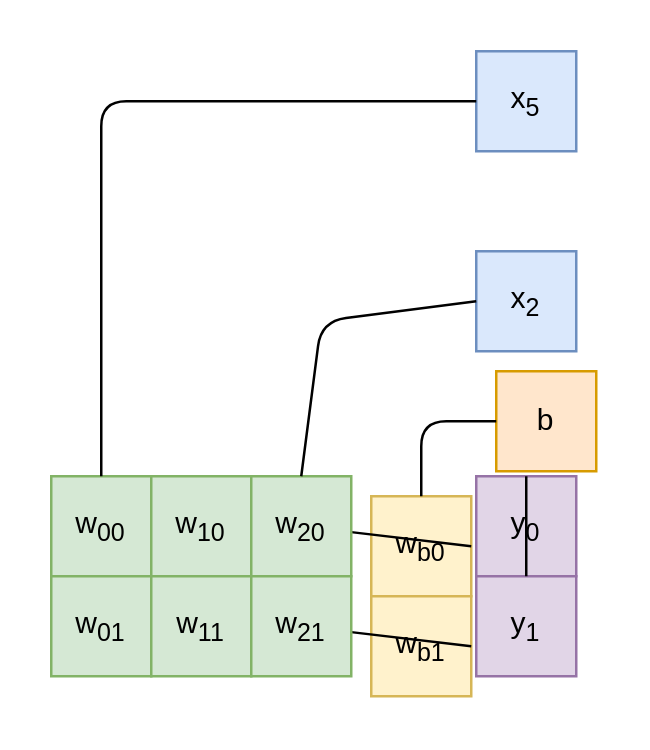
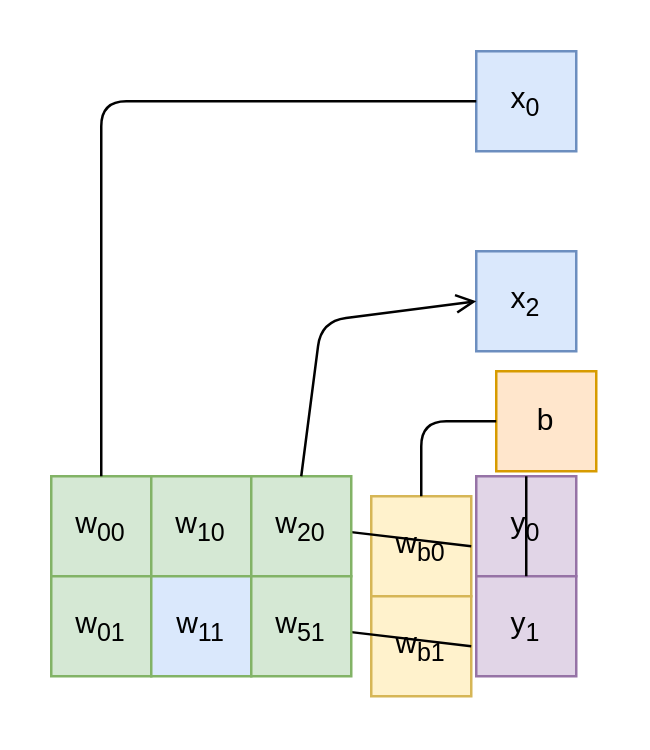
  <mxCell id="0" />
  <mxCell id="1" parent="0" />
- <mxCell id="2" value="x&lt;sub&gt;5&lt;/sub&gt;" style="rounded=0;whiteSpace=wrap;html=1;fillColor=#dae8fc;strokeColor=#6c8ebf;" parent="1" vertex="1"><mxGeometry x="190" y="20" width="40" height="40" as="geometry" /></mxCell>
+ <mxCell id="2" value="x&lt;sub&gt;0&lt;/sub&gt;" style="rounded=0;whiteSpace=wrap;html=1;fillColor=#dae8fc;strokeColor=#6c8ebf;" parent="1" vertex="1"><mxGeometry x="190" y="20" width="40" height="40" as="geometry" /></mxCell>
  <mxCell id="3" value="b" style="rounded=0;whiteSpace=wrap;html=1;fillColor=#ffe6cc;strokeColor=#d79b00;" parent="1" vertex="1"><mxGeometry x="198" y="148" width="40" height="40" as="geometry" /></mxCell>
  <mxCell id="4" value="w&lt;sub&gt;00&lt;/sub&gt;" style="whiteSpace=wrap;html=1;aspect=fixed;fillColor=#d5e8d4;strokeColor=#82b366;" parent="1" vertex="1"><mxGeometry x="20" y="190" width="40" height="40" as="geometry" /></mxCell>
  <mxCell id="5" value="w&lt;sub&gt;10&lt;/sub&gt;" style="whiteSpace=wrap;html=1;aspect=fixed;fillColor=#d5e8d4;strokeColor=#82b366;" parent="1" vertex="1"><mxGeometry x="60" y="190" width="40" height="40" as="geometry" /></mxCell>
  <mxCell id="6" value="w&lt;sub&gt;b0&lt;/sub&gt;" style="whiteSpace=wrap;html=1;aspect=fixed;fillColor=#fff2cc;strokeColor=#d6b656;" parent="1" vertex="1"><mxGeometry x="148" y="198" width="40" height="40" as="geometry" /></mxCell>
  <mxCell id="7" value="w&lt;sub&gt;01&lt;/sub&gt;" style="whiteSpace=wrap;html=1;aspect=fixed;fillColor=#d5e8d4;strokeColor=#82b366;" parent="1" vertex="1"><mxGeometry x="20" y="230" width="40" height="40" as="geometry" /></mxCell>
- <mxCell id="8" value="w&lt;sub&gt;11&lt;/sub&gt;" style="whiteSpace=wrap;html=1;aspect=fixed;fillColor=#d5e8d4;strokeColor=#82b366;" parent="1" vertex="1"><mxGeometry x="60" y="230" width="40" height="40" as="geometry" /></mxCell>
+ <mxCell id="8" value="w&lt;sub&gt;11&lt;/sub&gt;" style="whiteSpace=wrap;html=1;aspect=fixed;fillColor=#dae8fc;strokeColor=#82b366;" parent="1" vertex="1"><mxGeometry x="60" y="230" width="40" height="40" as="geometry" /></mxCell>
  <mxCell id="9" value="w&lt;sub&gt;b1&lt;/sub&gt;" style="whiteSpace=wrap;html=1;aspect=fixed;fillColor=#fff2cc;strokeColor=#d6b656;" parent="1" vertex="1"><mxGeometry x="148" y="238" width="40" height="40" as="geometry" /></mxCell>
  <mxCell id="10" value="y&lt;sub&gt;0&lt;/sub&gt;" style="rounded=0;whiteSpace=wrap;html=1;fillColor=#e1d5e7;strokeColor=#9673a6;" parent="1" vertex="1"><mxGeometry x="190" y="190" width="40" height="40" as="geometry" /></mxCell>
  <mxCell id="11" value="y&lt;sub&gt;1&lt;/sub&gt;" style="rounded=0;whiteSpace=wrap;html=1;fillColor=#e1d5e7;strokeColor=#9673a6;" parent="1" vertex="1"><mxGeometry x="190" y="230" width="40" height="40" as="geometry" /></mxCell>
  <mxCell id="12" value="" style="endArrow=none;html=1;exitX=0.5;exitY=0;exitDx=0;exitDy=0;entryX=0;entryY=0.5;entryDx=0;entryDy=0;" parent="1" source="4" target="2" edge="1"><mxGeometry width="50" height="50" relative="1" as="geometry"><mxPoint x="70" y="160" as="sourcePoint" /><mxPoint x="150" y="80" as="targetPoint" /><Array as="points"><mxPoint x="40" y="40" /></Array></mxGeometry></mxCell>
  <mxCell id="13" value="" style="endArrow=none;html=1;exitX=0.5;exitY=0;exitDx=0;exitDy=0;entryX=0;entryY=0.5;entryDx=0;entryDy=0;" parent="1" source="6" target="3" edge="1"><mxGeometry width="50" height="50" relative="1" as="geometry"><mxPoint x="60" y="420" as="sourcePoint" /><mxPoint x="110" y="370" as="targetPoint" /><Array as="points"><mxPoint x="168" y="168" /></Array></mxGeometry></mxCell>
  <mxCell id="14" value="" style="endArrow=none;html=1;exitX=0.5;exitY=0;exitDx=0;exitDy=0;" parent="1" source="10" target="11" edge="1"><mxGeometry width="50" height="50" relative="1" as="geometry"><mxPoint x="60" y="420" as="sourcePoint" /><mxPoint x="110" y="370" as="targetPoint" /></mxGeometry></mxCell>
  <mxCell id="15" value="" style="endArrow=none;html=1;exitX=1;exitY=0.5;exitDx=0;exitDy=0;" parent="1" source="6" target="17" edge="1"><mxGeometry width="50" height="50" relative="1" as="geometry"><mxPoint x="60" y="420" as="sourcePoint" /><mxPoint x="110" y="370" as="targetPoint" /></mxGeometry></mxCell>
  <mxCell id="16" value="" style="endArrow=none;html=1;exitX=1;exitY=0.5;exitDx=0;exitDy=0;" parent="1" source="9" target="18" edge="1"><mxGeometry width="50" height="50" relative="1" as="geometry"><mxPoint x="60" y="420" as="sourcePoint" /><mxPoint x="110" y="370" as="targetPoint" /></mxGeometry></mxCell>
  <mxCell id="17" value="w&lt;sub&gt;20&lt;/sub&gt;" style="whiteSpace=wrap;html=1;aspect=fixed;fillColor=#d5e8d4;strokeColor=#82b366;" vertex="1" parent="1"><mxGeometry x="100" y="190" width="40" height="40" as="geometry" /></mxCell>
- <mxCell id="18" value="w&lt;sub&gt;21&lt;/sub&gt;" style="whiteSpace=wrap;html=1;aspect=fixed;fillColor=#d5e8d4;strokeColor=#82b366;" vertex="1" parent="1"><mxGeometry x="100" y="230" width="40" height="40" as="geometry" /></mxCell>
+ <mxCell id="18" value="w&lt;sub&gt;51&lt;/sub&gt;" style="whiteSpace=wrap;html=1;aspect=fixed;fillColor=#d5e8d4;strokeColor=#82b366;" vertex="1" parent="1"><mxGeometry x="100" y="230" width="40" height="40" as="geometry" /></mxCell>
  <mxCell id="19" value="x&lt;sub&gt;2&lt;/sub&gt;" style="rounded=0;whiteSpace=wrap;html=1;fillColor=#dae8fc;strokeColor=#6c8ebf;" vertex="1" parent="1"><mxGeometry x="190" y="100" width="40" height="40" as="geometry" /></mxCell>
- <mxCell id="20" value="" style="endArrow=none;html=1;entryX=0;entryY=0.5;entryDx=0;entryDy=0;exitX=0.5;exitY=0;exitDx=0;exitDy=0;" edge="1" parent="1" source="17" target="19"><mxGeometry width="50" height="50" relative="1" as="geometry"><mxPoint x="20" y="340" as="sourcePoint" /><mxPoint x="70" y="290" as="targetPoint" /><Array as="points"><mxPoint x="128" y="128" /></Array></mxGeometry></mxCell>
+ <mxCell id="20" value="" style="endArrow=open;html=1;entryX=0;entryY=0.5;entryDx=0;entryDy=0;exitX=0.5;exitY=0;exitDx=0;exitDy=0;" edge="1" parent="1" source="17" target="19"><mxGeometry width="50" height="50" relative="1" as="geometry"><mxPoint x="20" y="340" as="sourcePoint" /><mxPoint x="70" y="290" as="targetPoint" /><Array as="points"><mxPoint x="128" y="128" /></Array></mxGeometry></mxCell>
